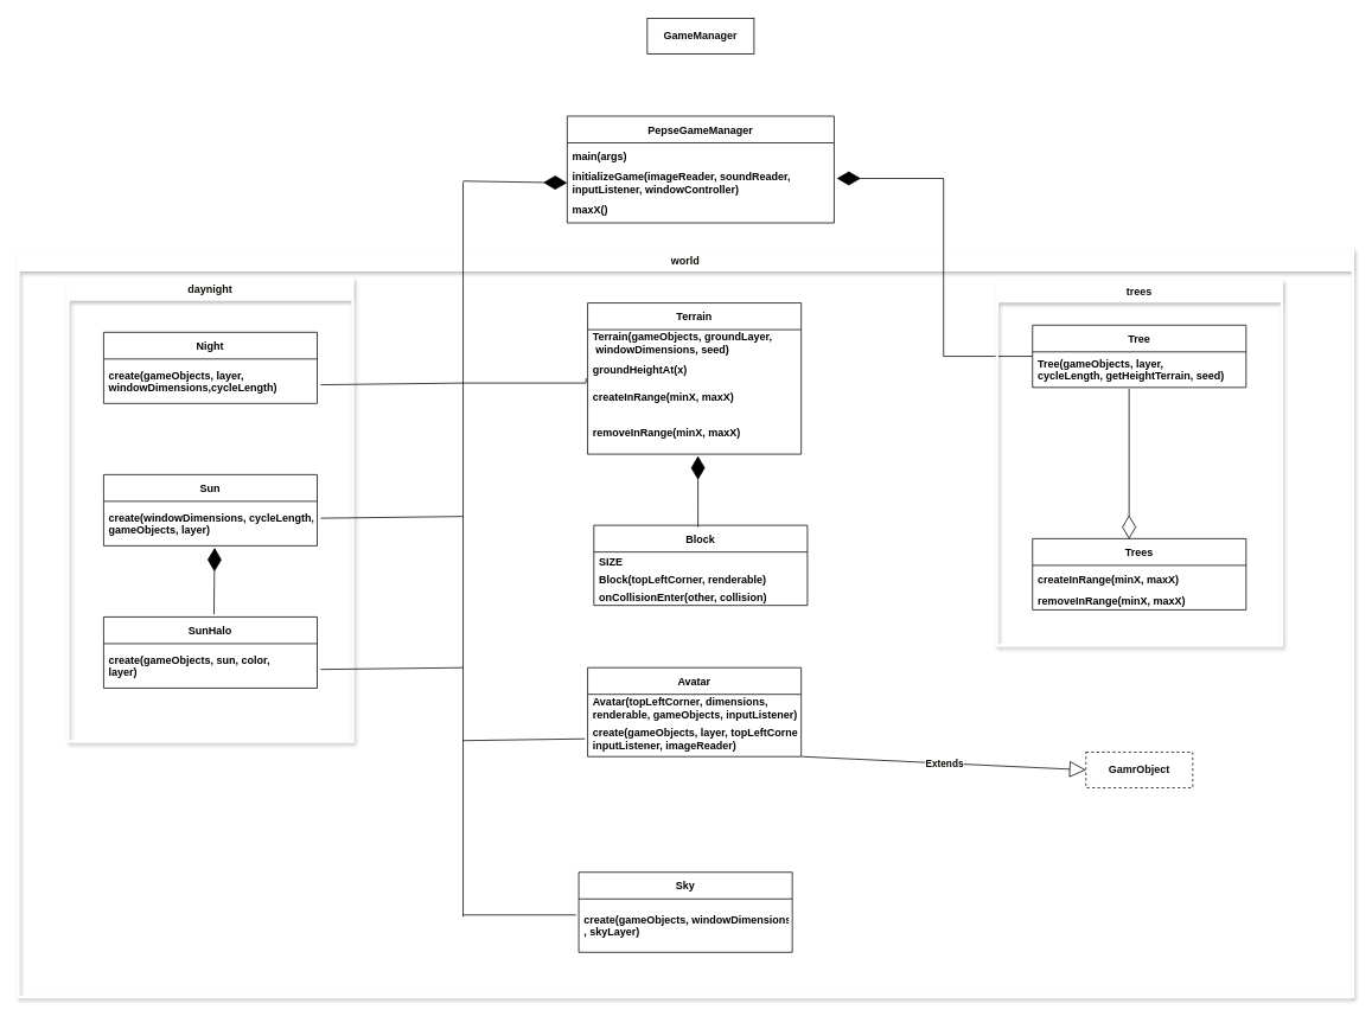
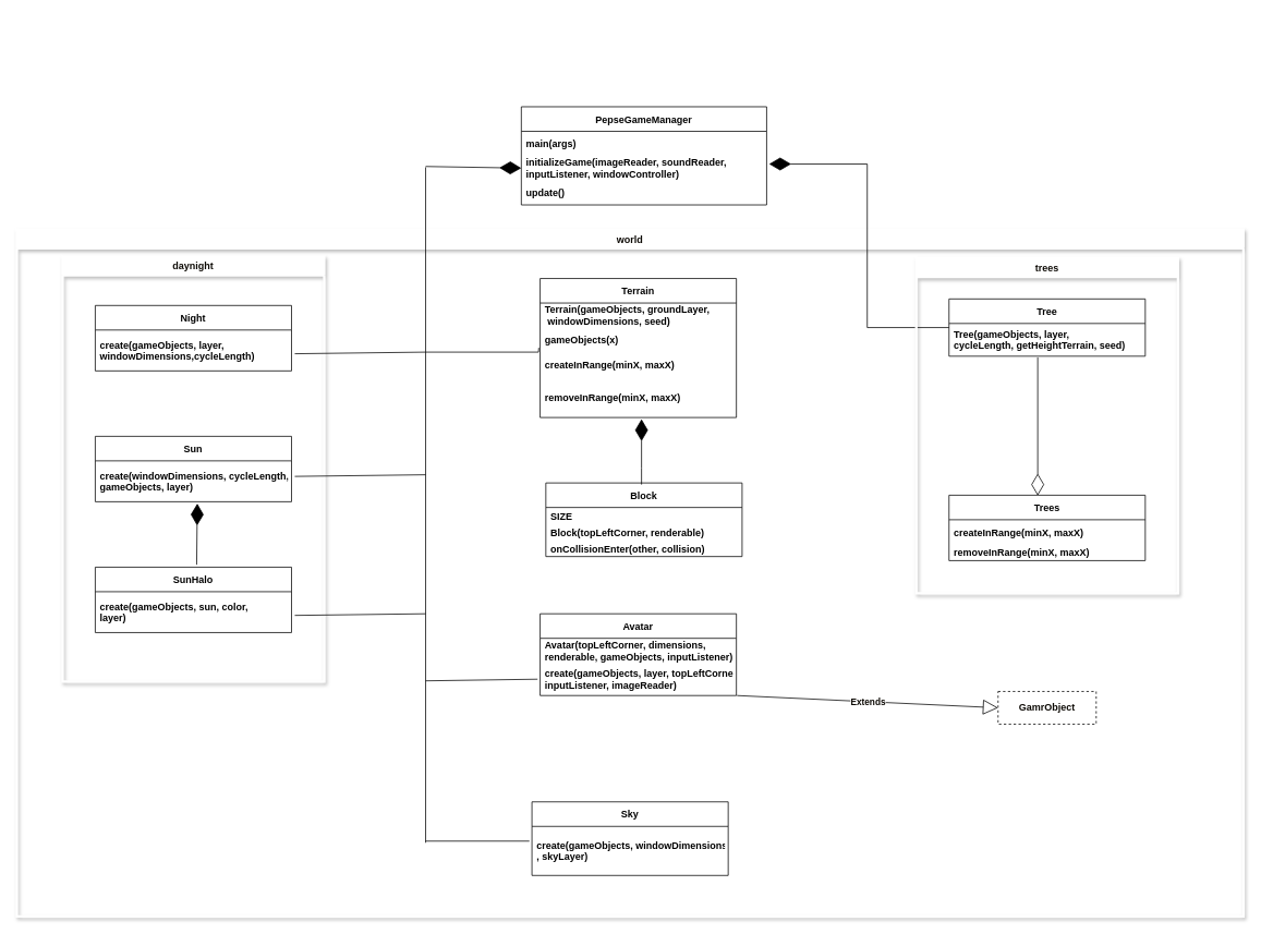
  <mxCell id="0" />
  <mxCell id="1" parent="0" />
  <mxCell id="2" value="PepseGameManager" style="swimlane;fontStyle=1;childLayout=stackLayout;horizontal=1;startSize=30;horizontalStack=0;resizeParent=1;resizeParentMax=0;resizeLast=0;collapsible=1;marginBottom=0;" vertex="1" parent="1"><mxGeometry x="637" y="130" width="300" height="120" as="geometry" /></mxCell>
  <mxCell id="3" value="main(args)" style="text;strokeColor=none;fillColor=none;align=left;verticalAlign=middle;spacingLeft=4;spacingRight=4;overflow=hidden;points=[[0,0.5],[1,0.5]];portConstraint=eastwest;rotatable=0;fontStyle=1" vertex="1" parent="2"><mxGeometry y="30" width="300" height="30" as="geometry" /></mxCell>
  <mxCell id="4" value="initializeGame(imageReader, soundReader,&#10;inputListener, windowController)" style="text;strokeColor=none;fillColor=none;align=left;verticalAlign=middle;spacingLeft=4;spacingRight=4;overflow=hidden;points=[[0,0.5],[1,0.5]];portConstraint=eastwest;rotatable=0;fontStyle=1" vertex="1" parent="2"><mxGeometry y="60" width="300" height="30" as="geometry" /></mxCell>
- <mxCell id="5" value="maxX()" style="text;strokeColor=none;fillColor=none;align=left;verticalAlign=middle;spacingLeft=4;spacingRight=4;overflow=hidden;points=[[0,0.5],[1,0.5]];portConstraint=eastwest;rotatable=0;fontStyle=1" vertex="1" parent="2"><mxGeometry y="90" width="300" height="30" as="geometry" /></mxCell>
- <mxCell id="6" value="&lt;font color=&quot;#0d0a05&quot;&gt;GameManager&lt;/font&gt;" style="rounded=0;whiteSpace=wrap;html=1;fontStyle=1" vertex="1" parent="1"><mxGeometry x="727" y="20" width="120" height="40" as="geometry" /></mxCell>
+ <mxCell id="5" value="update()" style="text;strokeColor=none;fillColor=none;align=left;verticalAlign=middle;spacingLeft=4;spacingRight=4;overflow=hidden;points=[[0,0.5],[1,0.5]];portConstraint=eastwest;rotatable=0;fontStyle=1" vertex="1" parent="2"><mxGeometry y="90" width="300" height="30" as="geometry" /></mxCell>
  <mxCell id="7" value="Terrain" style="swimlane;fontStyle=1;childLayout=stackLayout;horizontal=1;startSize=30;horizontalStack=0;resizeParent=1;resizeParentMax=0;resizeLast=0;collapsible=1;marginBottom=0;" vertex="1" parent="1"><mxGeometry x="660" y="340" width="240" height="170" as="geometry" /></mxCell>
  <mxCell id="8" value="Terrain(gameObjects, groundLayer,&#10; windowDimensions, seed)" style="text;strokeColor=none;fillColor=none;align=left;verticalAlign=middle;spacingLeft=4;spacingRight=4;overflow=hidden;points=[[0,0.5],[1,0.5]];portConstraint=eastwest;rotatable=0;fontStyle=1" vertex="1" parent="7"><mxGeometry y="30" width="240" height="30" as="geometry" /></mxCell>
- <mxCell id="9" value="groundHeightAt(x)" style="text;strokeColor=none;fillColor=none;align=left;verticalAlign=middle;spacingLeft=4;spacingRight=4;overflow=hidden;points=[[0,0.5],[1,0.5]];portConstraint=eastwest;rotatable=0;fontStyle=1" vertex="1" parent="7"><mxGeometry y="60" width="240" height="30" as="geometry" /></mxCell>
+ <mxCell id="9" value="gameObjects(x)" style="text;strokeColor=none;fillColor=none;align=left;verticalAlign=middle;spacingLeft=4;spacingRight=4;overflow=hidden;points=[[0,0.5],[1,0.5]];portConstraint=eastwest;rotatable=0;fontStyle=1" vertex="1" parent="7"><mxGeometry y="60" width="240" height="30" as="geometry" /></mxCell>
  <mxCell id="10" value="createInRange(minX, maxX)" style="text;strokeColor=none;fillColor=none;align=left;verticalAlign=middle;spacingLeft=4;spacingRight=4;overflow=hidden;points=[[0,0.5],[1,0.5]];portConstraint=eastwest;rotatable=0;fontStyle=1" vertex="1" parent="7"><mxGeometry y="90" width="240" height="30" as="geometry" /></mxCell>
  <mxCell id="11" value="removeInRange(minX, maxX)" style="text;strokeColor=none;fillColor=none;align=left;verticalAlign=middle;spacingLeft=4;spacingRight=4;overflow=hidden;points=[[0,0.5],[1,0.5]];portConstraint=eastwest;rotatable=0;fontStyle=1" vertex="1" parent="7"><mxGeometry y="120" width="240" height="50" as="geometry" /></mxCell>
  <mxCell id="12" value="Night" style="swimlane;fontStyle=1;childLayout=stackLayout;horizontal=1;startSize=30;horizontalStack=0;resizeParent=1;resizeParentMax=0;resizeLast=0;collapsible=1;marginBottom=0;" vertex="1" parent="1"><mxGeometry x="116" y="373" width="240" height="80" as="geometry" /></mxCell>
  <mxCell id="13" value="create(gameObjects, layer, &#10;windowDimensions,cycleLength)" style="text;strokeColor=none;fillColor=none;align=left;verticalAlign=middle;spacingLeft=4;spacingRight=4;overflow=hidden;points=[[0,0.5],[1,0.5]];portConstraint=eastwest;rotatable=0;fontStyle=1" vertex="1" parent="12"><mxGeometry y="30" width="240" height="50" as="geometry" /></mxCell>
  <mxCell id="14" value="Sun" style="swimlane;fontStyle=1;childLayout=stackLayout;horizontal=1;startSize=30;horizontalStack=0;resizeParent=1;resizeParentMax=0;resizeLast=0;collapsible=1;marginBottom=0;" vertex="1" parent="1"><mxGeometry x="116" y="533" width="240" height="80" as="geometry" /></mxCell>
  <mxCell id="15" value="create(windowDimensions, cycleLength,&#10; gameObjects, layer)" style="text;strokeColor=none;fillColor=none;align=left;verticalAlign=middle;spacingLeft=4;spacingRight=4;overflow=hidden;points=[[0,0.5],[1,0.5]];portConstraint=eastwest;rotatable=0;fontStyle=1" vertex="1" parent="14"><mxGeometry y="30" width="240" height="50" as="geometry" /></mxCell>
  <mxCell id="16" value="SunHalo" style="swimlane;fontStyle=1;childLayout=stackLayout;horizontal=1;startSize=30;horizontalStack=0;resizeParent=1;resizeParentMax=0;resizeLast=0;collapsible=1;marginBottom=0;" vertex="1" parent="1"><mxGeometry x="116" y="693" width="240" height="80" as="geometry" /></mxCell>
  <mxCell id="17" value="create(gameObjects,  sun, color, &#10;layer)" style="text;strokeColor=none;fillColor=none;align=left;verticalAlign=middle;spacingLeft=4;spacingRight=4;overflow=hidden;points=[[0,0.5],[1,0.5]];portConstraint=eastwest;rotatable=0;fontStyle=1" vertex="1" parent="16"><mxGeometry y="30" width="240" height="50" as="geometry" /></mxCell>
  <mxCell id="18" value="Trees" style="swimlane;fontStyle=1;childLayout=stackLayout;horizontal=1;startSize=30;horizontalStack=0;resizeParent=1;resizeParentMax=0;resizeLast=0;collapsible=1;marginBottom=0;" vertex="1" parent="1"><mxGeometry x="1160" y="605" width="240" height="80" as="geometry" /></mxCell>
  <mxCell id="19" value="createInRange(minX, maxX)" style="text;strokeColor=none;fillColor=none;align=left;verticalAlign=middle;spacingLeft=4;spacingRight=4;overflow=hidden;points=[[0,0.5],[1,0.5]];portConstraint=eastwest;rotatable=0;fontStyle=1" vertex="1" parent="18"><mxGeometry y="30" width="240" height="30" as="geometry" /></mxCell>
  <mxCell id="20" value="removeInRange(minX, maxX)" style="text;strokeColor=none;fillColor=none;align=left;verticalAlign=middle;spacingLeft=4;spacingRight=4;overflow=hidden;points=[[0,0.5],[1,0.5]];portConstraint=eastwest;rotatable=0;fontStyle=1" vertex="1" parent="18"><mxGeometry y="60" width="240" height="20" as="geometry" /></mxCell>
  <mxCell id="21" value="Tree" style="swimlane;fontStyle=1;childLayout=stackLayout;horizontal=1;startSize=30;horizontalStack=0;resizeParent=1;resizeParentMax=0;resizeLast=0;collapsible=1;marginBottom=0;" vertex="1" parent="1"><mxGeometry x="1160" y="365" width="240" height="70" as="geometry" /></mxCell>
  <mxCell id="22" value="Tree(gameObjects, layer, &#10;cycleLength, getHeightTerrain, seed)" style="text;strokeColor=none;fillColor=none;align=left;verticalAlign=middle;spacingLeft=4;spacingRight=4;overflow=hidden;points=[[0,0.5],[1,0.5]];portConstraint=eastwest;rotatable=0;fontStyle=1" vertex="1" parent="21"><mxGeometry y="30" width="240" height="40" as="geometry" /></mxCell>
  <mxCell id="23" value="Avatar" style="swimlane;fontStyle=1;childLayout=stackLayout;horizontal=1;startSize=30;horizontalStack=0;resizeParent=1;resizeParentMax=0;resizeLast=0;collapsible=1;marginBottom=0;" vertex="1" parent="1"><mxGeometry x="660" y="750" width="240" height="100" as="geometry" /></mxCell>
  <mxCell id="24" value="Avatar(topLeftCorner, dimensions, &#10;renderable, gameObjects, inputListener)" style="text;strokeColor=none;fillColor=none;align=left;verticalAlign=middle;spacingLeft=4;spacingRight=4;overflow=hidden;points=[[0,0.5],[1,0.5]];portConstraint=eastwest;rotatable=0;fontStyle=1" vertex="1" parent="23"><mxGeometry y="30" width="240" height="30" as="geometry" /></mxCell>
  <mxCell id="25" value="Extends" style="endArrow=block;endSize=16;endFill=0;html=1;rounded=0;fontColor=#0D0A05;entryX=0;entryY=0.5;entryDx=0;entryDy=0;fontStyle=1;exitX=0.5;exitY=0;exitDx=0;exitDy=0;" edge="1" parent="23" target="27"><mxGeometry width="160" relative="1" as="geometry"><mxPoint x="240.83" y="100.0" as="sourcePoint" /><mxPoint x="240" y="-60" as="targetPoint" /></mxGeometry></mxCell>
  <mxCell id="26" value="create(gameObjects, layer, topLeftCorner,&#10;inputListener, imageReader)" style="text;strokeColor=none;fillColor=none;align=left;verticalAlign=middle;spacingLeft=4;spacingRight=4;overflow=hidden;points=[[0,0.5],[1,0.5]];portConstraint=eastwest;rotatable=0;fontStyle=1" vertex="1" parent="23"><mxGeometry y="60" width="240" height="40" as="geometry" /></mxCell>
  <mxCell id="27" value="&lt;font color=&quot;#0d0a05&quot;&gt;GamrObject&lt;/font&gt;" style="rounded=0;whiteSpace=wrap;html=1;fontStyle=1;dashed=1;" vertex="1" parent="1"><mxGeometry x="1220" y="845" width="120" height="40" as="geometry" /></mxCell>
  <mxCell id="28" value="daynight" style="swimlane;fontColor=#0D0A05;strokeColor=#FFFFFF;strokeWidth=3;fillColor=default;rounded=0;shadow=1;fontStyle=1" vertex="1" parent="1"><mxGeometry x="76" y="313" width="320" height="520" as="geometry" /></mxCell>
  <mxCell id="29" value="world" style="swimlane;fontColor=#0D0A05;strokeColor=#FFFFFF;strokeWidth=3;fillColor=default;rounded=0;shadow=1;startSize=23;fontStyle=1" vertex="1" parent="1"><mxGeometry x="20" y="280" width="1500" height="840" as="geometry" /></mxCell>
  <mxCell id="30" value="" style="endArrow=none;html=1;rounded=0;fontColor=#0D0A05;fontStyle=1" edge="1" parent="29"><mxGeometry width="50" height="50" relative="1" as="geometry"><mxPoint x="1040" y="120" as="sourcePoint" /><mxPoint x="1040" y="-80" as="targetPoint" /></mxGeometry></mxCell>
  <mxCell id="31" value="" style="endArrow=none;html=1;rounded=0;fontColor=#0D0A05;fontStyle=1" edge="1" parent="29"><mxGeometry width="50" height="50" relative="1" as="geometry"><mxPoint x="1040" y="120" as="sourcePoint" /><mxPoint x="1140" y="120" as="targetPoint" /></mxGeometry></mxCell>
  <mxCell id="32" value="" style="endArrow=none;html=1;rounded=0;fontColor=#0D0A05;entryX=-0.007;entryY=-0.173;entryDx=0;entryDy=0;entryPerimeter=0;fontStyle=1" edge="1" parent="29" target="10"><mxGeometry width="50" height="50" relative="1" as="geometry"><mxPoint x="500" y="150" as="sourcePoint" /><mxPoint x="600" y="150" as="targetPoint" /><Array as="points"><mxPoint x="638" y="150" /></Array></mxGeometry></mxCell>
  <mxCell id="33" value="" style="endArrow=none;html=1;rounded=0;fontColor=#0D0A05;entryX=-0.013;entryY=0.3;entryDx=0;entryDy=0;entryPerimeter=0;fontStyle=1" edge="1" parent="29" target="44"><mxGeometry width="50" height="50" relative="1" as="geometry"><mxPoint x="500" y="748" as="sourcePoint" /><mxPoint x="600" y="350" as="targetPoint" /></mxGeometry></mxCell>
  <mxCell id="34" value="" style="endArrow=none;html=1;rounded=0;fontColor=#0D0A05;entryX=-0.013;entryY=0.3;entryDx=0;entryDy=0;entryPerimeter=0;fontStyle=1" edge="1" parent="29"><mxGeometry width="50" height="50" relative="1" as="geometry"><mxPoint x="500" y="552" as="sourcePoint" /><mxPoint x="636.88" y="550" as="targetPoint" /></mxGeometry></mxCell>
  <mxCell id="35" value="" style="endArrow=none;html=1;rounded=0;fontColor=#0D0A05;fontStyle=1" edge="1" parent="29"><mxGeometry width="50" height="50" relative="1" as="geometry"><mxPoint x="340" y="472" as="sourcePoint" /><mxPoint x="500" y="470" as="targetPoint" /></mxGeometry></mxCell>
  <mxCell id="36" value="" style="endArrow=none;html=1;rounded=0;fontColor=#0D0A05;fontStyle=1" edge="1" parent="29"><mxGeometry width="50" height="50" relative="1" as="geometry"><mxPoint x="340" y="302" as="sourcePoint" /><mxPoint x="500" y="300" as="targetPoint" /></mxGeometry></mxCell>
  <mxCell id="37" value="" style="endArrow=none;html=1;rounded=0;fontColor=#0D0A05;fontStyle=1" edge="1" parent="29"><mxGeometry width="50" height="50" relative="1" as="geometry"><mxPoint x="340" y="152" as="sourcePoint" /><mxPoint x="500" y="150" as="targetPoint" /></mxGeometry></mxCell>
  <mxCell id="38" value="" style="endArrow=diamondThin;endFill=1;endSize=24;html=1;rounded=0;fontColor=#0D0A05;entryX=0.52;entryY=1.044;entryDx=0;entryDy=0;entryPerimeter=0;fontStyle=1" edge="1" parent="29" target="15"><mxGeometry width="160" relative="1" as="geometry"><mxPoint x="220" y="410" as="sourcePoint" /><mxPoint x="380" y="410" as="targetPoint" /></mxGeometry></mxCell>
  <mxCell id="39" value="Block" style="swimlane;fontStyle=1;childLayout=stackLayout;horizontal=1;startSize=30;horizontalStack=0;resizeParent=1;resizeParentMax=0;resizeLast=0;collapsible=1;marginBottom=0;" vertex="1" parent="29"><mxGeometry x="647" y="310" width="240" height="90" as="geometry" /></mxCell>
  <mxCell id="40" value="SIZE" style="text;strokeColor=none;fillColor=none;align=left;verticalAlign=middle;spacingLeft=4;spacingRight=4;overflow=hidden;points=[[0,0.5],[1,0.5]];portConstraint=eastwest;rotatable=0;fontStyle=1" vertex="1" parent="39"><mxGeometry y="30" width="240" height="20" as="geometry" /></mxCell>
  <mxCell id="41" value="Block(topLeftCorner, renderable)" style="text;strokeColor=none;fillColor=none;align=left;verticalAlign=middle;spacingLeft=4;spacingRight=4;overflow=hidden;points=[[0,0.5],[1,0.5]];portConstraint=eastwest;rotatable=0;fontStyle=1" vertex="1" parent="39"><mxGeometry y="50" width="240" height="20" as="geometry" /></mxCell>
  <mxCell id="42" value="onCollisionEnter(other, collision)" style="text;strokeColor=none;fillColor=none;align=left;verticalAlign=middle;spacingLeft=4;spacingRight=4;overflow=hidden;points=[[0,0.5],[1,0.5]];portConstraint=eastwest;rotatable=0;fontStyle=1" vertex="1" parent="39"><mxGeometry y="70" width="240" height="20" as="geometry" /></mxCell>
  <mxCell id="43" value="Sky" style="swimlane;fontStyle=1;childLayout=stackLayout;horizontal=1;startSize=30;horizontalStack=0;resizeParent=1;resizeParentMax=0;resizeLast=0;collapsible=1;marginBottom=0;" vertex="1" parent="29"><mxGeometry x="630" y="700" width="240" height="90" as="geometry" /></mxCell>
  <mxCell id="44" value="create(gameObjects, windowDimensions&#10;, skyLayer)" style="text;strokeColor=none;fillColor=none;align=left;verticalAlign=middle;spacingLeft=4;spacingRight=4;overflow=hidden;points=[[0,0.5],[1,0.5]];portConstraint=eastwest;rotatable=0;fontStyle=1" vertex="1" parent="43"><mxGeometry y="30" width="240" height="60" as="geometry" /></mxCell>
  <mxCell id="45" value="" style="endArrow=none;html=1;rounded=0;fontColor=#0D0A05;fontStyle=1" edge="1" parent="1"><mxGeometry width="50" height="50" relative="1" as="geometry"><mxPoint x="520" y="1030" as="sourcePoint" /><mxPoint x="520" y="204" as="targetPoint" /></mxGeometry></mxCell>
  <mxCell id="46" value="" style="endArrow=diamondThin;endFill=1;endSize=24;html=1;rounded=0;fontColor=#0D0A05;entryX=0;entryY=0.5;entryDx=0;entryDy=0;fontStyle=1" edge="1" parent="1" target="4"><mxGeometry width="160" relative="1" as="geometry"><mxPoint x="520" y="203" as="sourcePoint" /><mxPoint x="680" y="203" as="targetPoint" /></mxGeometry></mxCell>
  <mxCell id="47" value="" style="endArrow=diamondThin;endFill=1;endSize=24;html=1;rounded=0;fontColor=#0D0A05;fontStyle=1" edge="1" parent="1"><mxGeometry width="160" relative="1" as="geometry"><mxPoint x="1060" y="200" as="sourcePoint" /><mxPoint x="940" y="200" as="targetPoint" /></mxGeometry></mxCell>
  <mxCell id="48" value="" style="endArrow=diamondThin;endFill=1;endSize=24;html=1;rounded=0;fontColor=#0D0A05;fontStyle=1" edge="1" parent="1"><mxGeometry width="160" relative="1" as="geometry"><mxPoint x="784" y="592" as="sourcePoint" /><mxPoint x="784" y="512" as="targetPoint" /><Array as="points"><mxPoint x="784" y="572" /></Array></mxGeometry></mxCell>
  <mxCell id="49" value="" style="endArrow=diamondThin;endFill=0;endSize=24;html=1;rounded=0;fontColor=#0D0A05;fontStyle=1;exitX=0.452;exitY=1.037;exitDx=0;exitDy=0;exitPerimeter=0;entryX=0.452;entryY=0.006;entryDx=0;entryDy=0;entryPerimeter=0;" edge="1" parent="1" source="22" target="18"><mxGeometry width="160" relative="1" as="geometry"><mxPoint x="1270" y="550" as="sourcePoint" /><mxPoint x="1270" y="470" as="targetPoint" /></mxGeometry></mxCell>
  <mxCell id="50" value="trees" style="swimlane;fontColor=#0D0A05;strokeColor=#FFFFFF;strokeWidth=3;fillColor=default;rounded=0;shadow=1;fontStyle=1" vertex="1" parent="1"><mxGeometry x="1120" y="315" width="320" height="410" as="geometry" /></mxCell>
